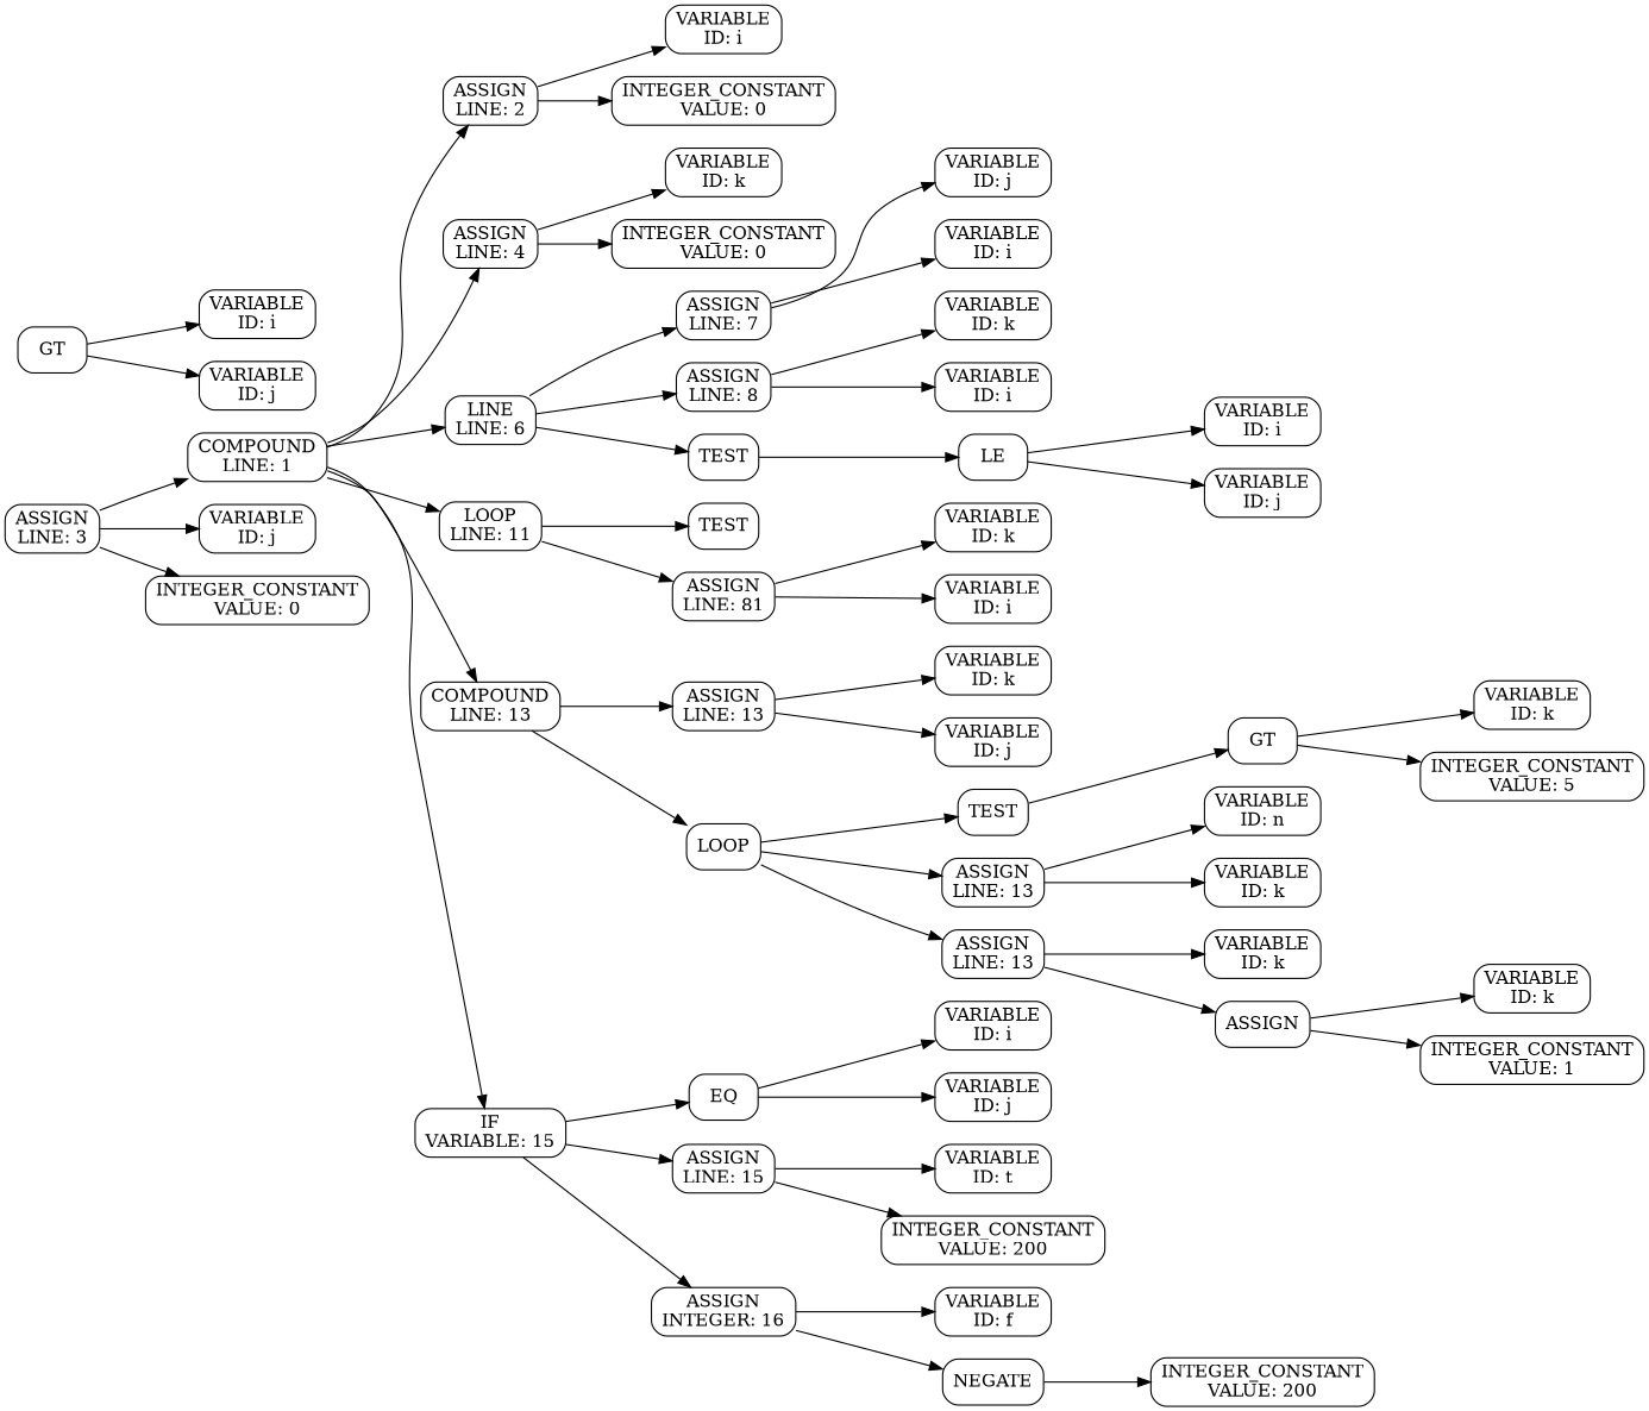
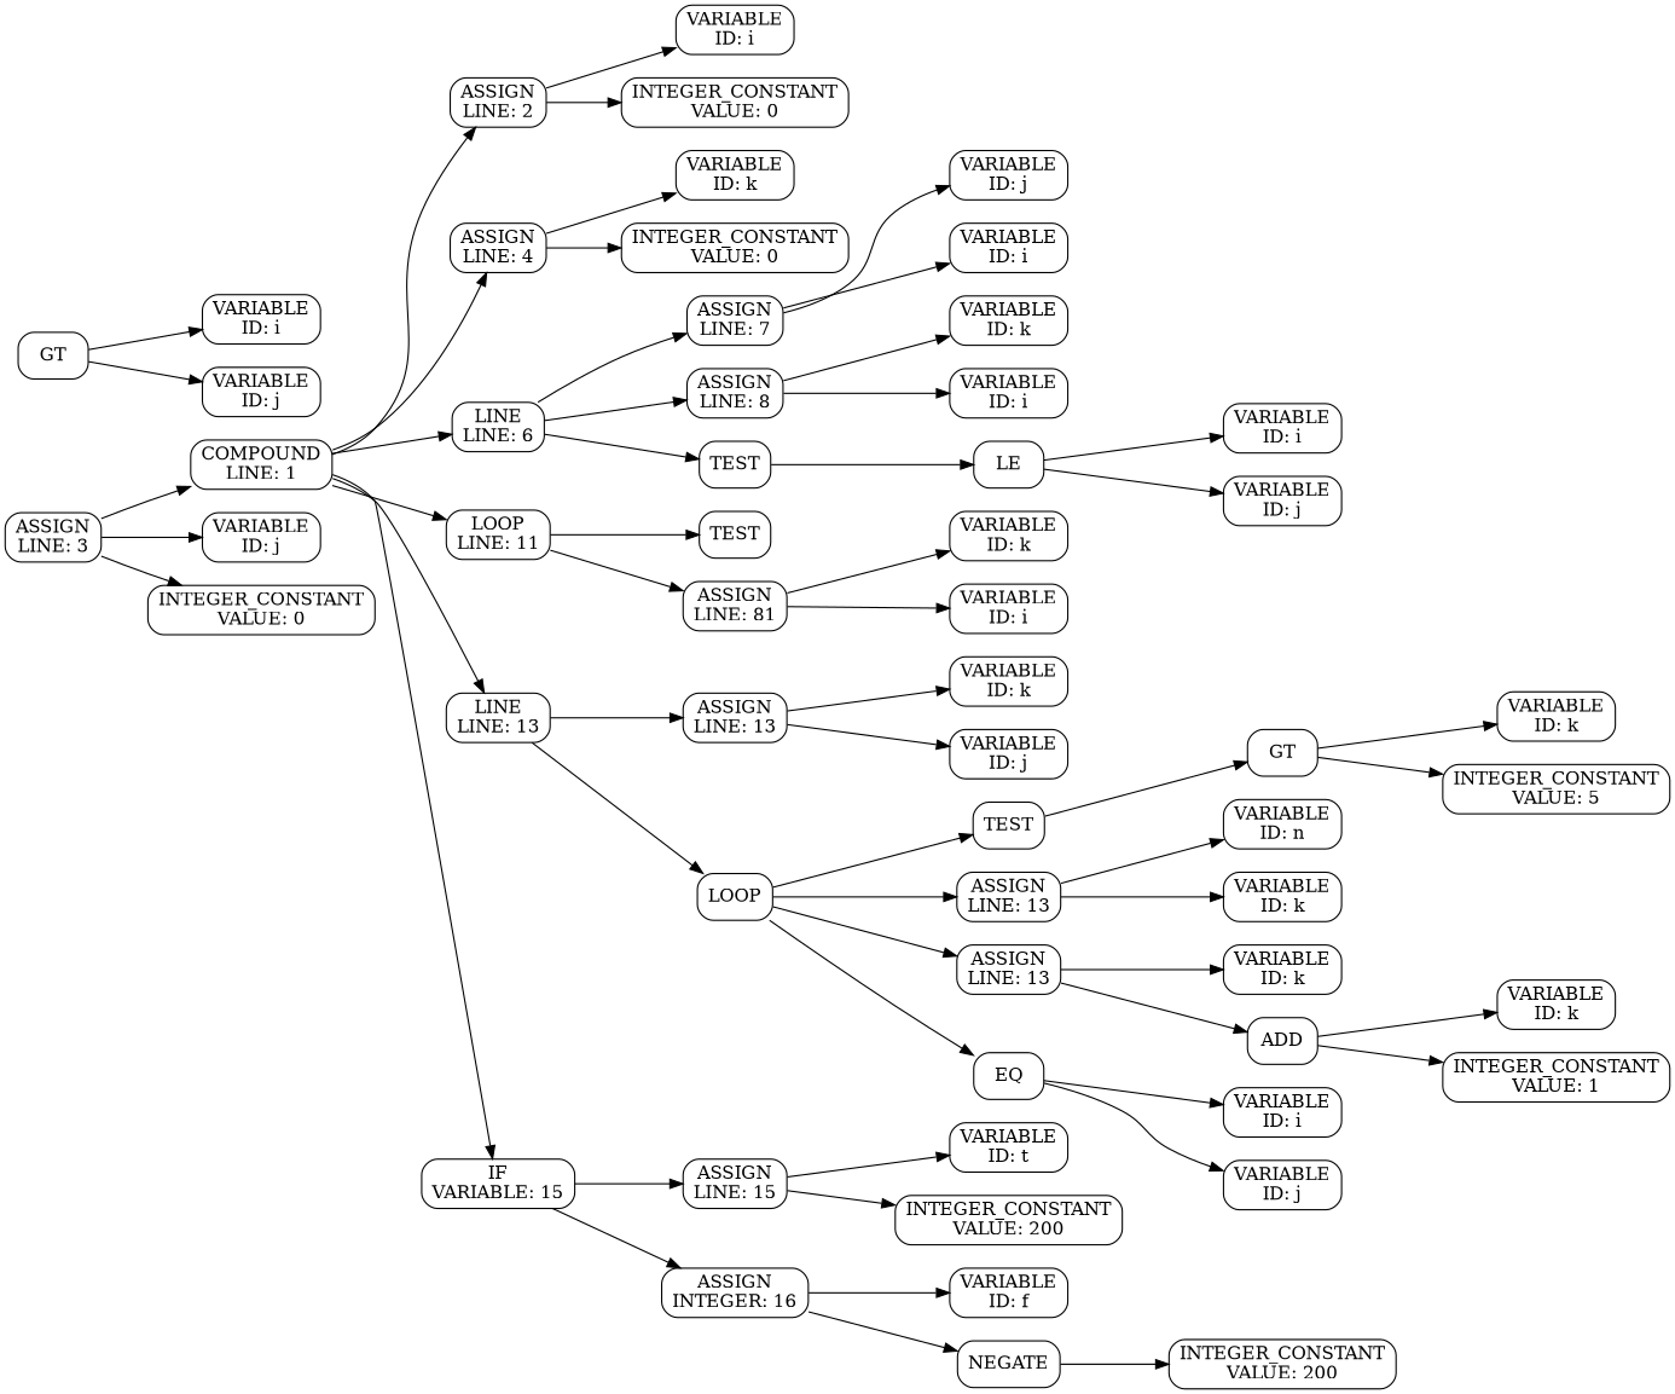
  digraph {
    rankdir=LR
    node [shape=box style=rounded]
    n1 [label="COMPOUND\nLINE: 1"]
    n2 [label="ASSIGN\nLINE: 2"]
    n3 [label="VARIABLE\nID: i"]
    n4 [label="INTEGER_CONSTANT\nVALUE: 0"]
    n5 [label="ASSIGN\nLINE: 3"]
    n6 [label="VARIABLE\nID: j"]
    n7 [label="INTEGER_CONSTANT\nVALUE: 0"]
    n8 [label="ASSIGN\nLINE: 4"]
    n9 [label="VARIABLE\nID: k"]
    n10 [label="INTEGER_CONSTANT\nVALUE: 0"]
    n11 [label="LINE\nLINE: 6"]
    n12 [label="ASSIGN\nLINE: 7"]
    n13 [label="VARIABLE\nID: j"]
    n14 [label="VARIABLE\nID: i"]
    n15 [label="ASSIGN\nLINE: 8"]
    n16 [label="VARIABLE\nID: k"]
    n17 [label="VARIABLE\nID: i"]
    n18 [label=TEST]
    n19 [label=LE]
    n20 [label="VARIABLE\nID: i"]
    n21 [label="VARIABLE\nID: j"]
    n22 [label="LOOP\nLINE: 11"]
    n23 [label=TEST]
    n24 [label=GT]
    n25 [label="VARIABLE\nID: i"]
    n26 [label="VARIABLE\nID: j"]
    n27 [label="ASSIGN\nLINE: 81"]
    n28 [label="VARIABLE\nID: k"]
    n29 [label="VARIABLE\nID: i"]
-   n30 [label="COMPOUND\nLINE: 13"]
+   n30 [label="LINE\nLINE: 13"]
    n31 [label="ASSIGN\nLINE: 13"]
    n32 [label="VARIABLE\nID: k"]
    n33 [label="VARIABLE\nID: j"]
    n34 [label=LOOP]
    n35 [label=TEST]
    n36 [label=GT]
    n37 [label="VARIABLE\nID: k"]
    n38 [label="INTEGER_CONSTANT\nVALUE: 5"]
    n39 [label="ASSIGN\nLINE: 13"]
    n40 [label="VARIABLE\nID: n"]
    n41 [label="VARIABLE\nID: k"]
    n42 [label="ASSIGN\nLINE: 13"]
    n43 [label="VARIABLE\nID: k"]
-   n44 [label=ASSIGN]
+   n44 [label=ADD]
    n45 [label="VARIABLE\nID: k"]
    n46 [label="INTEGER_CONSTANT\nVALUE: 1"]
    n47 [label="IF\nVARIABLE: 15"]
    n48 [label=EQ]
    n49 [label="VARIABLE\nID: i"]
    n50 [label="VARIABLE\nID: j"]
    n51 [label="ASSIGN\nLINE: 15"]
    n52 [label="VARIABLE\nID: t"]
    n53 [label="INTEGER_CONSTANT\nVALUE: 200"]
    n54 [label="ASSIGN\nINTEGER: 16"]
    n55 [label="VARIABLE\nID: f"]
    n56 [label=NEGATE]
    n57 [label="INTEGER_CONSTANT\nVALUE: 200"]
    subgraph sub_1 {
      n1
      n2
      n3
      n4
      n5
      n6
      n7
      n8
      n9
      n10
      n11
      n12
      n13
      n14
      n15
      n16
      n17
      n18
      n19
      n20
      n21
      n22
      n23
      n24
      n25
      n26
      n27
      n28
      n29
      n30
      n31
      n32
      n33
      n34
      n35
      n36
      n37
      n38
      n39
      n40
      n41
      n42
      n43
      n44
      n45
      n46
      n47
      n48
      n49
      n50
      n51
      n52
      n53
      n54
      n55
      n56
      n57
    }
    n1 -> n2
    n1 -> n8
    n1 -> n11
    n1 -> n22
    n1 -> n30
    n1 -> n47
    n2 -> n3
    n2 -> n4
    n5 -> n1
    n5 -> n6
    n5 -> n7
    n8 -> n9
    n8 -> n10
    n11 -> n12
    n11 -> n15
    n11 -> n18
    n12 -> n13
    n12 -> n14
    n15 -> n16
    n15 -> n17
    n18 -> n19
    n19 -> n20
    n19 -> n21
    n22 -> n23
    n22 -> n27
    n24 -> n25
    n24 -> n26
    n27 -> n28
    n27 -> n29
    n30 -> n31
    n30 -> n34
    n31 -> n32
    n31 -> n33
    n34 -> n35
    n34 -> n39
    n34 -> n42
    n35 -> n36
    n36 -> n37
    n36 -> n38
    n39 -> n40
    n39 -> n41
    n42 -> n43
    n42 -> n44
    n44 -> n45
    n44 -> n46
-   n47 -> n48
+   n34 -> n48
    n47 -> n51
    n47 -> n54
    n48 -> n49
    n48 -> n50
    n51 -> n52
    n51 -> n53
    n54 -> n55
    n54 -> n56
    n56 -> n57
  }
